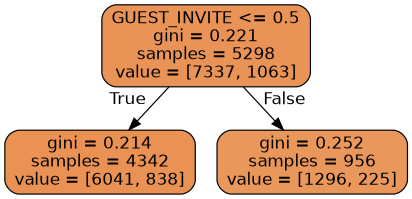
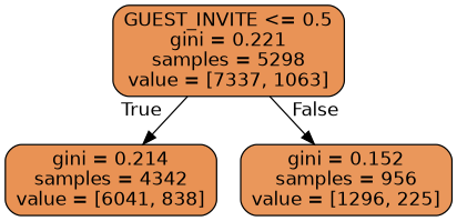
  digraph {
    node [color=black fontname=helvetica shape=box style="filled, rounded"]
    edge [fontname=helvetica labeldistance=2.5]
    n1 [fillcolor="#e99356" label="GUEST_INVITE <= 0.5\ngini = 0.221\nsamples = 5298\nvalue = [7337, 1063]"]
    n2 [fillcolor="#e99254" label="gini = 0.214\nsamples = 4342\nvalue = [6041, 838]"]
-   n3 [fillcolor="#ea975b" label="gini = 0.252\nsamples = 956\nvalue = [1296, 225]"]
+   n3 [fillcolor="#ea975b" label="gini = 0.152\nsamples = 956\nvalue = [1296, 225]"]
    n1 -> n2 [headlabel=True labelangle=45]
    n1 -> n3 [headlabel=False labelangle=-45]
  }
